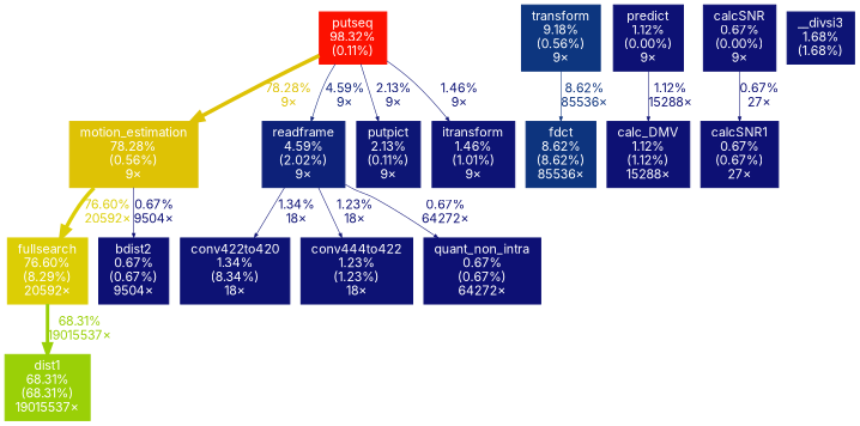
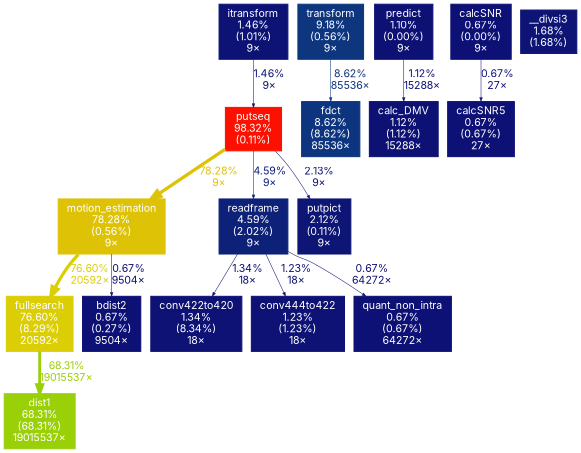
  digraph {
    fontname=Inter
    nodesep=0.125
    ranksep=0.25
    node [color="#0d1074" fontcolor="#ffffff" fontname=Inter fontsize=10.00 shape=box style=filled]
    edge [arrowsize=0.35 color="#0d1074" fontcolor="#0d1074" fontname=Inter fontsize=10.00 labeldistance=0.50 penwidth=0.50]
    n1 [color="#fc1100" height=0 label="putseq\n98.32%\n(0.11%)" width=0]
    n2 [color="#dec205" height=0 label="motion_estimation\n78.28%\n(0.56%)\n9×" width=0]
    n3 [color="#0d2179" height=0 label="readframe\n4.59%\n(2.02%)\n9×" width=0]
-   n4 [color="#0d1675" height=0 label="putpict\n2.13%\n(0.11%)\n9×" width=0]
+   n4 [color="#0d1675" height=0 label="putpict\n2.12%\n(0.11%)\n9×" width=0]
    n5 [color="#0d1375" height=0 label="itransform\n1.46%\n(1.01%)\n9×" width=0]
    n6 [color="#dcce05" height=0 label="fullsearch\n76.60%\n(8.29%)\n20592×" width=0]
-   n7 [height=0 label="bdist2\n0.67%\n(0.67%)\n9504×" width=0]
+   n7 [height=0 label="bdist2\n0.67%\n(0.27%)\n9504×" width=0]
    n8 [color="#0d367f" height=0 label="transform\n9.18%\n(0.56%)\n9×" width=0]
    n9 [color="#0d347e" height=0 label="fdct\n8.62%\n(8.62%)\n85536×" width=0]
    n10 [color="#0d1274" height=0 label="conv422to420\n1.34%\n(8.34%)\n18×" width=0]
    n11 [color="#0d1274" height=0 label="conv444to422\n1.23%\n(1.23%)\n18×" width=0]
    n12 [height=0 label="quant_non_intra\n0.67%\n(0.67%)\n64272×" width=0]
-   n13 [color="#0d1174" height=0 label="predict\n1.12%\n(0.00%)\n9×" width=0]
+   n13 [color="#0d1174" height=0 label="predict\n1.10%\n(0.00%)\n9×" width=0]
    n14 [color="#0d1174" height=0 label="calc_DMV\n1.12%\n(1.12%)\n15288×" width=0]
    n15 [height=0 label="calcSNR\n0.67%\n(0.00%)\n9×" width=0]
-   n16 [height=0 label="calcSNR1\n0.67%\n(0.67%)\n27×" width=0]
+   n16 [height=0 label="calcSNR5\n0.67%\n(0.67%)\n27×" width=0]
    n17 [color="#9ad007" height=0 label="dist1\n68.31%\n(68.31%)\n19015537×" width=0]
    n18 [color="#0d1475" height=0 label="__divsi3\n1.68%\n(1.68%)" width=0]
    n1 -> n2 [arrowsize=0.88 color="#dec205" fontcolor="#dec205" label="78.28%\n9×" labeldistance=3.13 penwidth=3.13]
    n1 -> n3 [color="#0d2179" fontcolor="#0d2179" label="4.59%\n9×"]
    n1 -> n4 [color="#0d1675" fontcolor="#0d1675" label="2.13%\n9×"]
-   n1 -> n5 [color="#0d1375" fontcolor="#0d1375" label="1.46%\n9×"]
+   n5 -> n1 [color="#0d1375" fontcolor="#0d1375" label="1.46%\n9×"]
    n2 -> n6 [arrowsize=0.88 color="#dcce05" fontcolor="#dcce05" label="76.60%\n20592×" labeldistance=3.06 penwidth=3.06]
    n2 -> n7 [label="0.67%\n9504×"]
    n3 -> n10 [color="#0d1274" fontcolor="#0d1274" label="1.34%\n18×"]
    n3 -> n11 [color="#0d1274" fontcolor="#0d1274" label="1.23%\n18×"]
    n3 -> n12 [label="0.67%\n64272×"]
    n6 -> n17 [arrowsize=0.83 color="#9ad007" fontcolor="#9ad007" label="68.31%\n19015537×" labeldistance=2.73 penwidth=2.73]
    n8 -> n9 [color="#0d347e" fontcolor="#0d347e" label="8.62%\n85536×"]
    n13 -> n14 [color="#0d1174" fontcolor="#0d1174" label="1.12%\n15288×"]
    n15 -> n16 [label="0.67%\n27×"]
  }
